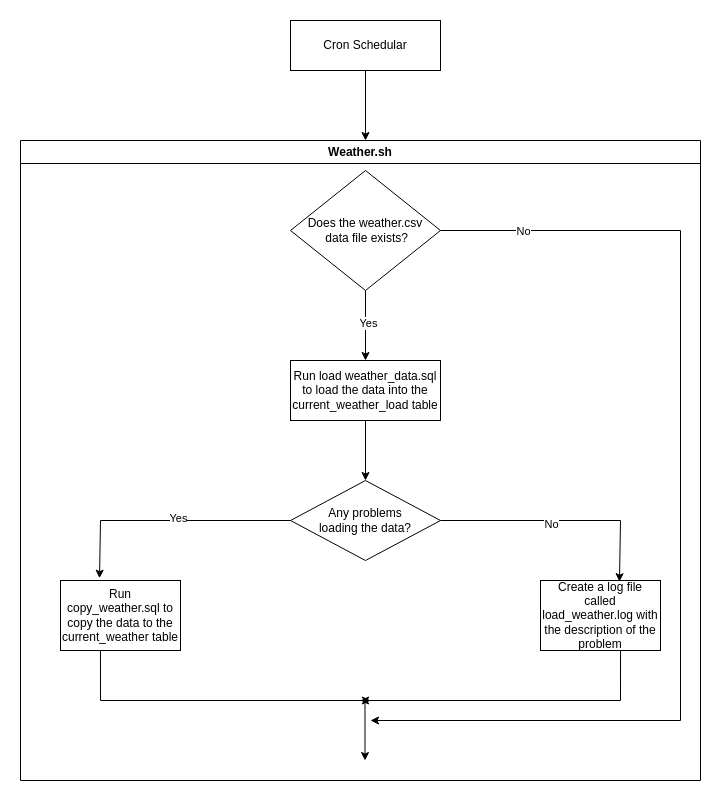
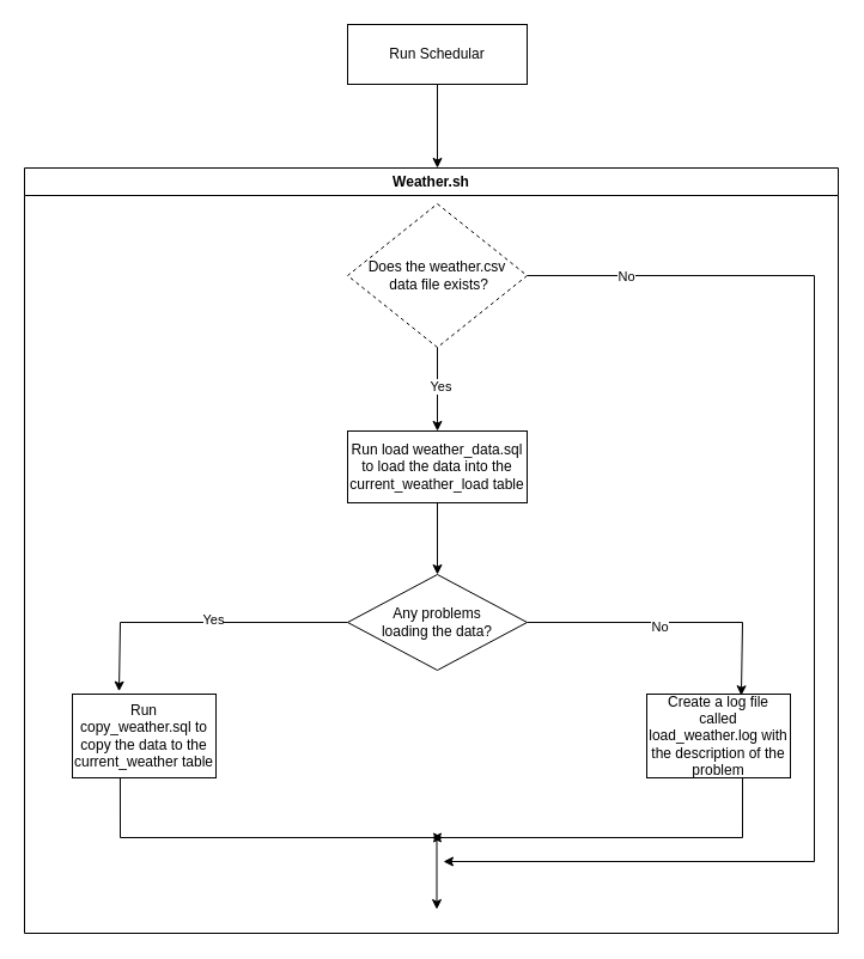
  <mxCell id="0" />
  <mxCell id="1" parent="0" />
- <mxCell id="2" value="Cron Schedular" style="rounded=0;whiteSpace=wrap;html=1;" vertex="1" parent="1"><mxGeometry x="290" y="20" width="150" height="50" as="geometry" /></mxCell>
+ <mxCell id="2" value="Run Schedular" style="rounded=0;whiteSpace=wrap;html=1;" vertex="1" parent="1"><mxGeometry x="290" y="20" width="150" height="50" as="geometry" /></mxCell>
  <mxCell id="3" value="" style="endArrow=classic;html=1;rounded=0;exitX=0.5;exitY=1;exitDx=0;exitDy=0;" edge="1" parent="1" source="2"><mxGeometry width="50" height="50" relative="1" as="geometry"><mxPoint x="370" y="410" as="sourcePoint" /><mxPoint x="365" y="140" as="targetPoint" /></mxGeometry></mxCell>
  <mxCell id="4" value="Weather.sh" style="swimlane;whiteSpace=wrap;html=1;" vertex="1" parent="1"><mxGeometry x="20" y="140" width="680" height="640" as="geometry" /></mxCell>
- <mxCell id="5" value="Does the weather.csv&lt;br&gt;&amp;nbsp;data file exists?" style="rhombus;whiteSpace=wrap;html=1;" vertex="1" parent="4"><mxGeometry x="270" y="30" width="150" height="120" as="geometry" /></mxCell>
+ <mxCell id="5" value="Does the weather.csv&lt;br&gt;&amp;nbsp;data file exists?" style="rhombus;whiteSpace=wrap;html=1;dashed=1;" vertex="1" parent="4"><mxGeometry x="270" y="30" width="150" height="120" as="geometry" /></mxCell>
  <mxCell id="6" value="Run load weather_data.sql to load the data into the current_weather_load table" style="rounded=0;whiteSpace=wrap;html=1;" vertex="1" parent="4"><mxGeometry x="270" y="220" width="150" height="60" as="geometry" /></mxCell>
  <mxCell id="7" value="" style="endArrow=classic;html=1;rounded=0;exitX=0.5;exitY=1;exitDx=0;exitDy=0;entryX=0.5;entryY=0;entryDx=0;entryDy=0;" edge="1" parent="4" source="5" target="6"><mxGeometry width="50" height="50" relative="1" as="geometry"><mxPoint x="350" y="270" as="sourcePoint" /><mxPoint x="400" y="220" as="targetPoint" /></mxGeometry></mxCell>
  <mxCell id="8" value="Yes" style="edgeLabel;html=1;align=center;verticalAlign=middle;resizable=0;points=[];" vertex="1" connectable="0" parent="7"><mxGeometry x="-0.086" y="2" relative="1" as="geometry"><mxPoint as="offset" /></mxGeometry></mxCell>
  <mxCell id="9" value="Any problems &lt;br&gt;loading the data?" style="rhombus;whiteSpace=wrap;html=1;" vertex="1" parent="4"><mxGeometry x="270" y="340" width="150" height="80" as="geometry" /></mxCell>
  <mxCell id="10" value="Run copy_weather.sql to copy the data to the current_weather table" style="rounded=0;whiteSpace=wrap;html=1;" vertex="1" parent="4"><mxGeometry x="40" y="440" width="120" height="70" as="geometry" /></mxCell>
  <mxCell id="11" value="Create a log file called load_weather.log with the description of the problem" style="rounded=0;whiteSpace=wrap;html=1;" vertex="1" parent="4"><mxGeometry x="520" y="440" width="120" height="70" as="geometry" /></mxCell>
  <mxCell id="12" value="" style="endArrow=classic;html=1;rounded=0;exitX=0.5;exitY=1;exitDx=0;exitDy=0;entryX=0.5;entryY=0;entryDx=0;entryDy=0;" edge="1" parent="4" source="6" target="9"><mxGeometry width="50" height="50" relative="1" as="geometry"><mxPoint x="350" y="270" as="sourcePoint" /><mxPoint x="400" y="220" as="targetPoint" /></mxGeometry></mxCell>
  <mxCell id="13" value="" style="endArrow=classic;html=1;rounded=0;" edge="1" parent="4"><mxGeometry width="50" height="50" relative="1" as="geometry"><mxPoint x="344.5" y="560" as="sourcePoint" /><mxPoint x="344.5" y="620" as="targetPoint" /></mxGeometry></mxCell>
  <mxCell id="14" value="" style="endArrow=none;html=1;rounded=0;exitX=0;exitY=0.5;exitDx=0;exitDy=0;" edge="1" parent="1" source="9"><mxGeometry width="50" height="50" relative="1" as="geometry"><mxPoint x="370" y="410" as="sourcePoint" /><mxPoint x="100" y="520" as="targetPoint" /></mxGeometry></mxCell>
  <mxCell id="15" value="Yes" style="edgeLabel;html=1;align=center;verticalAlign=middle;resizable=0;points=[];" vertex="1" connectable="0" parent="14"><mxGeometry x="0.19" y="-3" relative="1" as="geometry"><mxPoint as="offset" /></mxGeometry></mxCell>
  <mxCell id="16" value="" style="endArrow=classic;html=1;rounded=0;entryX=0.325;entryY=-0.033;entryDx=0;entryDy=0;entryPerimeter=0;" edge="1" parent="1" target="10"><mxGeometry width="50" height="50" relative="1" as="geometry"><mxPoint x="100" y="520" as="sourcePoint" /><mxPoint x="420" y="360" as="targetPoint" /></mxGeometry></mxCell>
  <mxCell id="17" value="" style="endArrow=none;html=1;rounded=0;exitX=1;exitY=0.5;exitDx=0;exitDy=0;" edge="1" parent="1" source="9"><mxGeometry width="50" height="50" relative="1" as="geometry"><mxPoint x="370" y="410" as="sourcePoint" /><mxPoint x="620" y="520" as="targetPoint" /></mxGeometry></mxCell>
  <mxCell id="18" value="No" style="edgeLabel;html=1;align=center;verticalAlign=middle;resizable=0;points=[];" vertex="1" connectable="0" parent="17"><mxGeometry x="0.221" y="-3" relative="1" as="geometry"><mxPoint as="offset" /></mxGeometry></mxCell>
  <mxCell id="19" value="" style="endArrow=classic;html=1;rounded=0;entryX=0.658;entryY=0.017;entryDx=0;entryDy=0;entryPerimeter=0;" edge="1" parent="1" target="11"><mxGeometry width="50" height="50" relative="1" as="geometry"><mxPoint x="620" y="520" as="sourcePoint" /><mxPoint x="420" y="360" as="targetPoint" /></mxGeometry></mxCell>
  <mxCell id="20" value="" style="endArrow=none;html=1;rounded=0;exitX=0.333;exitY=1;exitDx=0;exitDy=0;exitPerimeter=0;" edge="1" parent="1" source="10"><mxGeometry width="50" height="50" relative="1" as="geometry"><mxPoint x="370" y="520" as="sourcePoint" /><mxPoint x="100" y="700" as="targetPoint" /></mxGeometry></mxCell>
  <mxCell id="21" value="" style="endArrow=classic;html=1;rounded=0;" edge="1" parent="1"><mxGeometry width="50" height="50" relative="1" as="geometry"><mxPoint x="100" y="700" as="sourcePoint" /><mxPoint x="370" y="700" as="targetPoint" /></mxGeometry></mxCell>
  <mxCell id="22" value="" style="endArrow=none;html=1;rounded=0;exitX=0.667;exitY=1;exitDx=0;exitDy=0;exitPerimeter=0;" edge="1" parent="1" source="11"><mxGeometry width="50" height="50" relative="1" as="geometry"><mxPoint x="370" y="520" as="sourcePoint" /><mxPoint x="620" y="700" as="targetPoint" /></mxGeometry></mxCell>
  <mxCell id="23" value="" style="endArrow=classic;html=1;rounded=0;" edge="1" parent="1"><mxGeometry width="50" height="50" relative="1" as="geometry"><mxPoint x="620" y="700" as="sourcePoint" /><mxPoint x="360" y="700" as="targetPoint" /></mxGeometry></mxCell>
  <mxCell id="24" value="" style="endArrow=none;html=1;rounded=0;entryX=1;entryY=0.5;entryDx=0;entryDy=0;" edge="1" parent="1" target="5"><mxGeometry width="50" height="50" relative="1" as="geometry"><mxPoint x="680" y="230" as="sourcePoint" /><mxPoint x="420" y="350" as="targetPoint" /></mxGeometry></mxCell>
  <mxCell id="25" value="No" style="edgeLabel;html=1;align=center;verticalAlign=middle;resizable=0;points=[];" vertex="1" connectable="0" parent="24"><mxGeometry x="0.317" relative="1" as="geometry"><mxPoint as="offset" /></mxGeometry></mxCell>
  <mxCell id="26" value="" style="endArrow=none;html=1;rounded=0;" edge="1" parent="1"><mxGeometry width="50" height="50" relative="1" as="geometry"><mxPoint x="680" y="720" as="sourcePoint" /><mxPoint x="680" y="230" as="targetPoint" /></mxGeometry></mxCell>
  <mxCell id="27" value="" style="endArrow=classic;html=1;rounded=0;" edge="1" parent="1"><mxGeometry width="50" height="50" relative="1" as="geometry"><mxPoint x="680" y="720" as="sourcePoint" /><mxPoint x="370" y="720" as="targetPoint" /></mxGeometry></mxCell>
